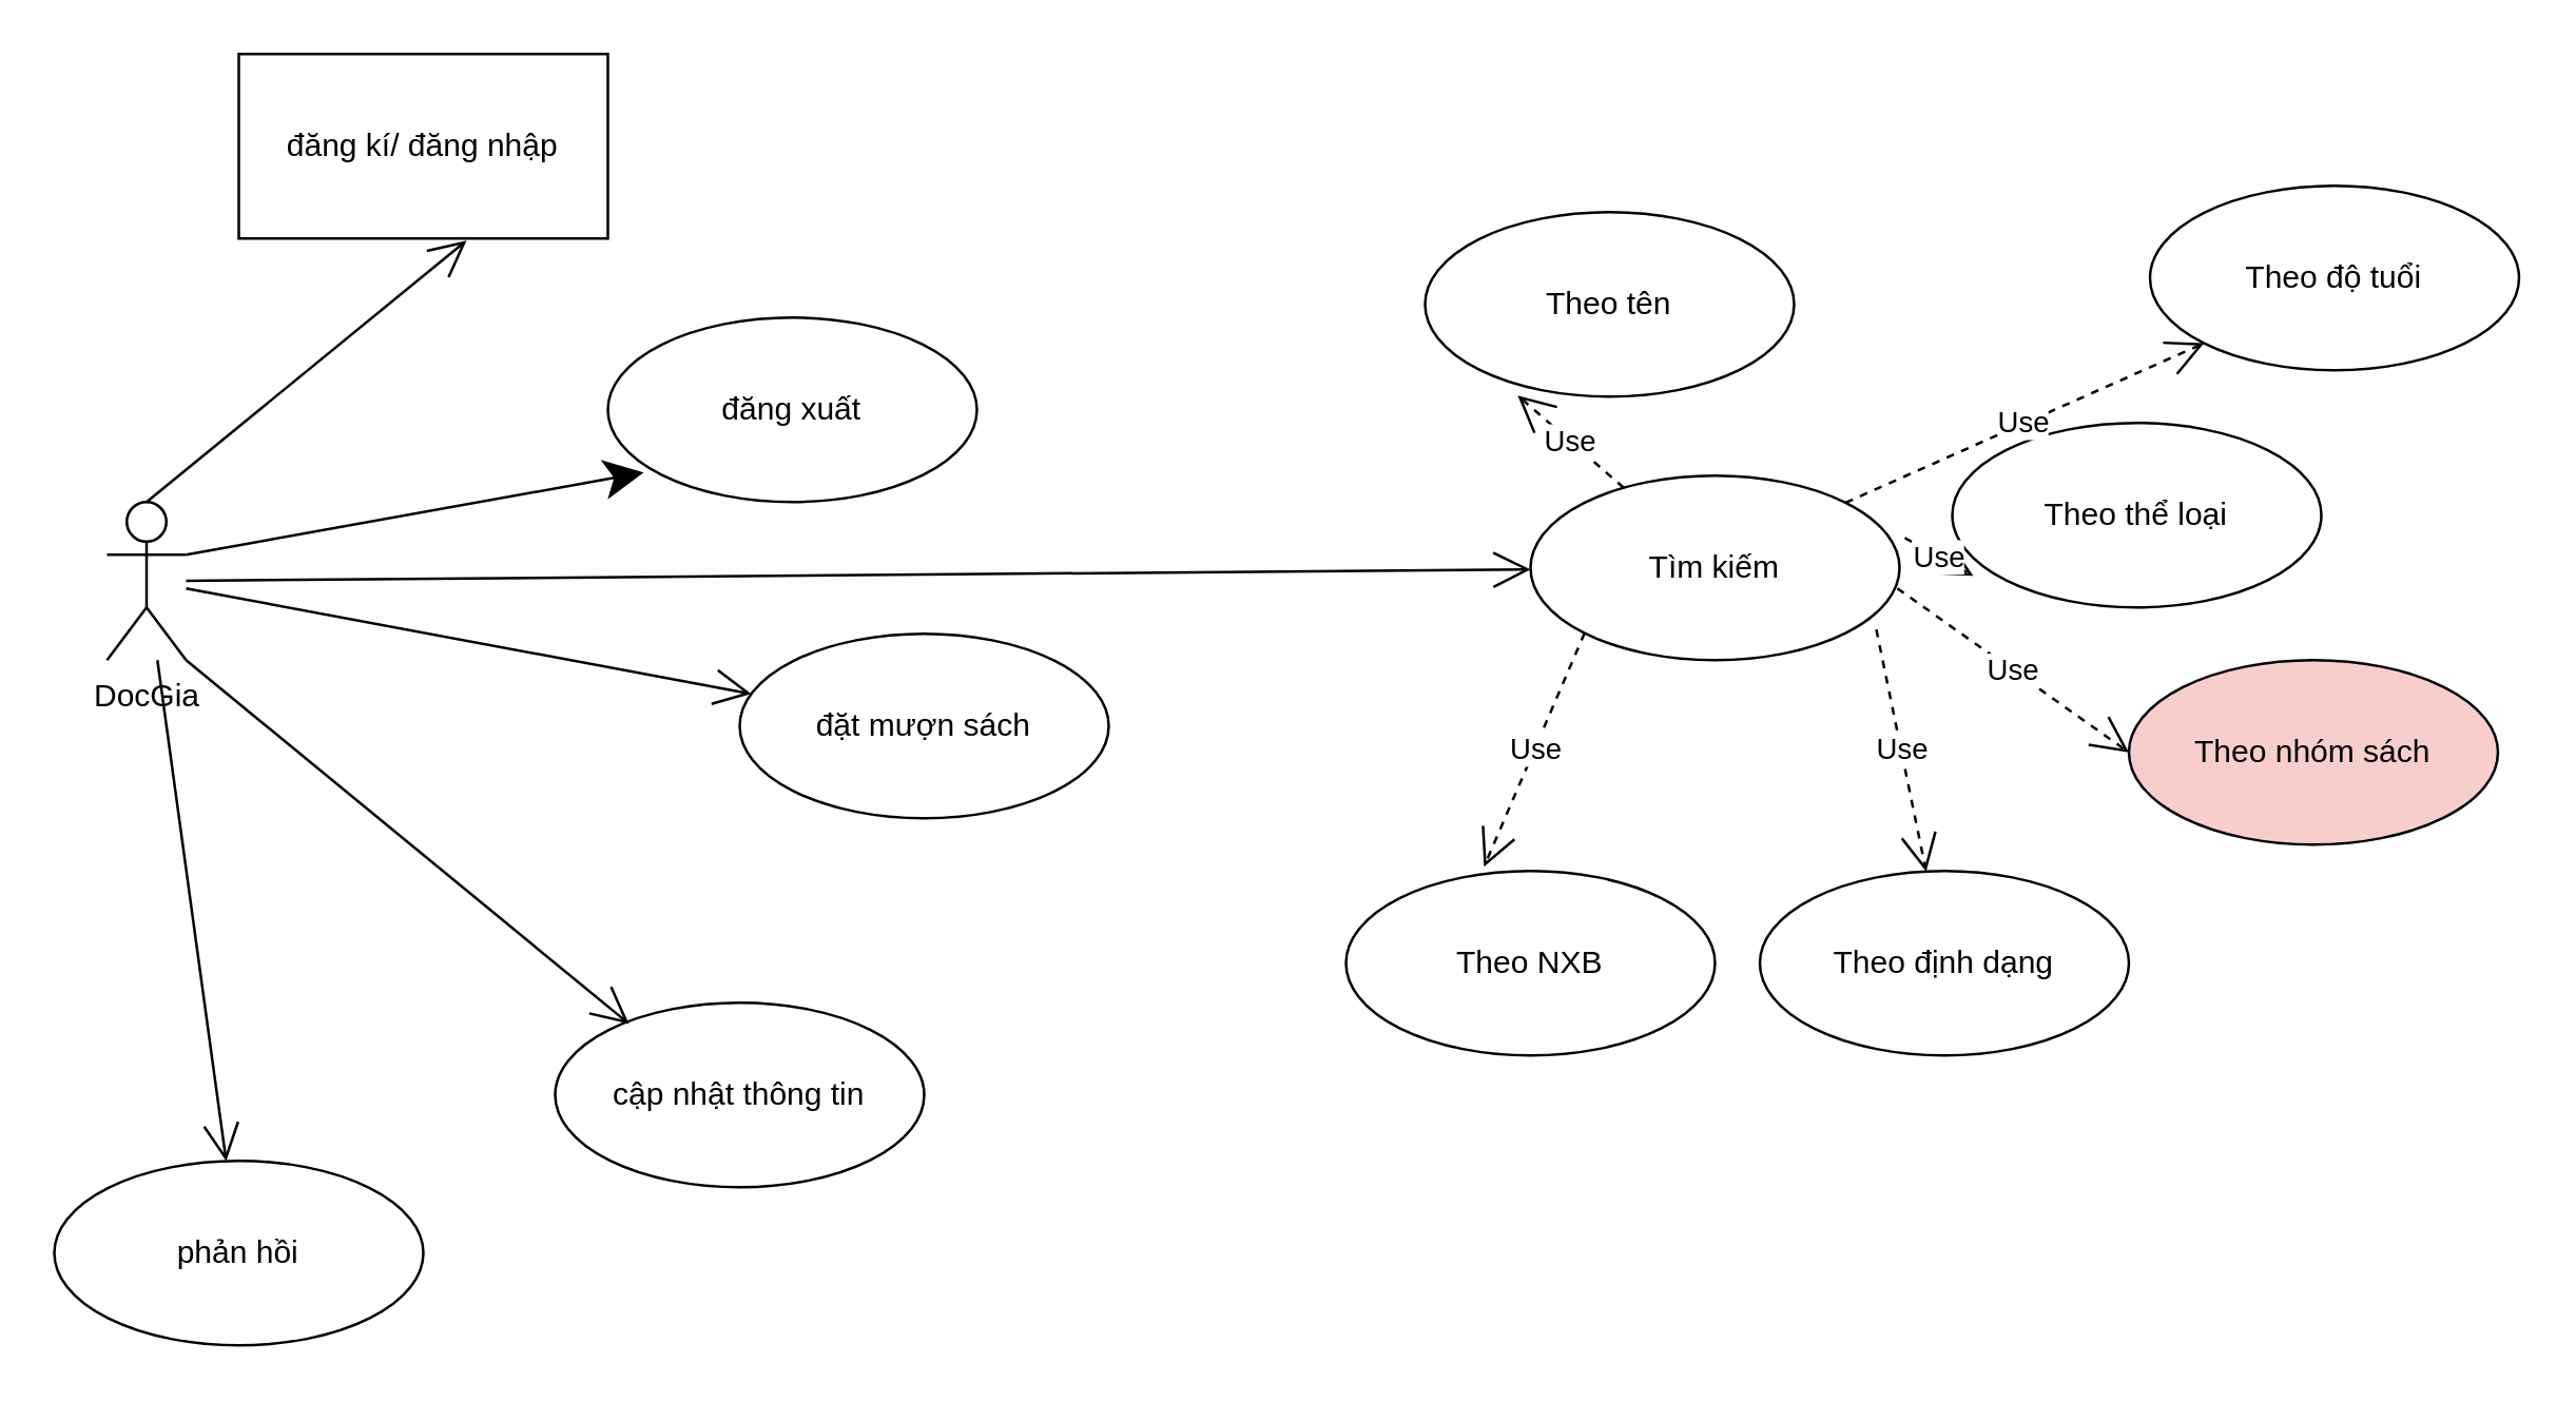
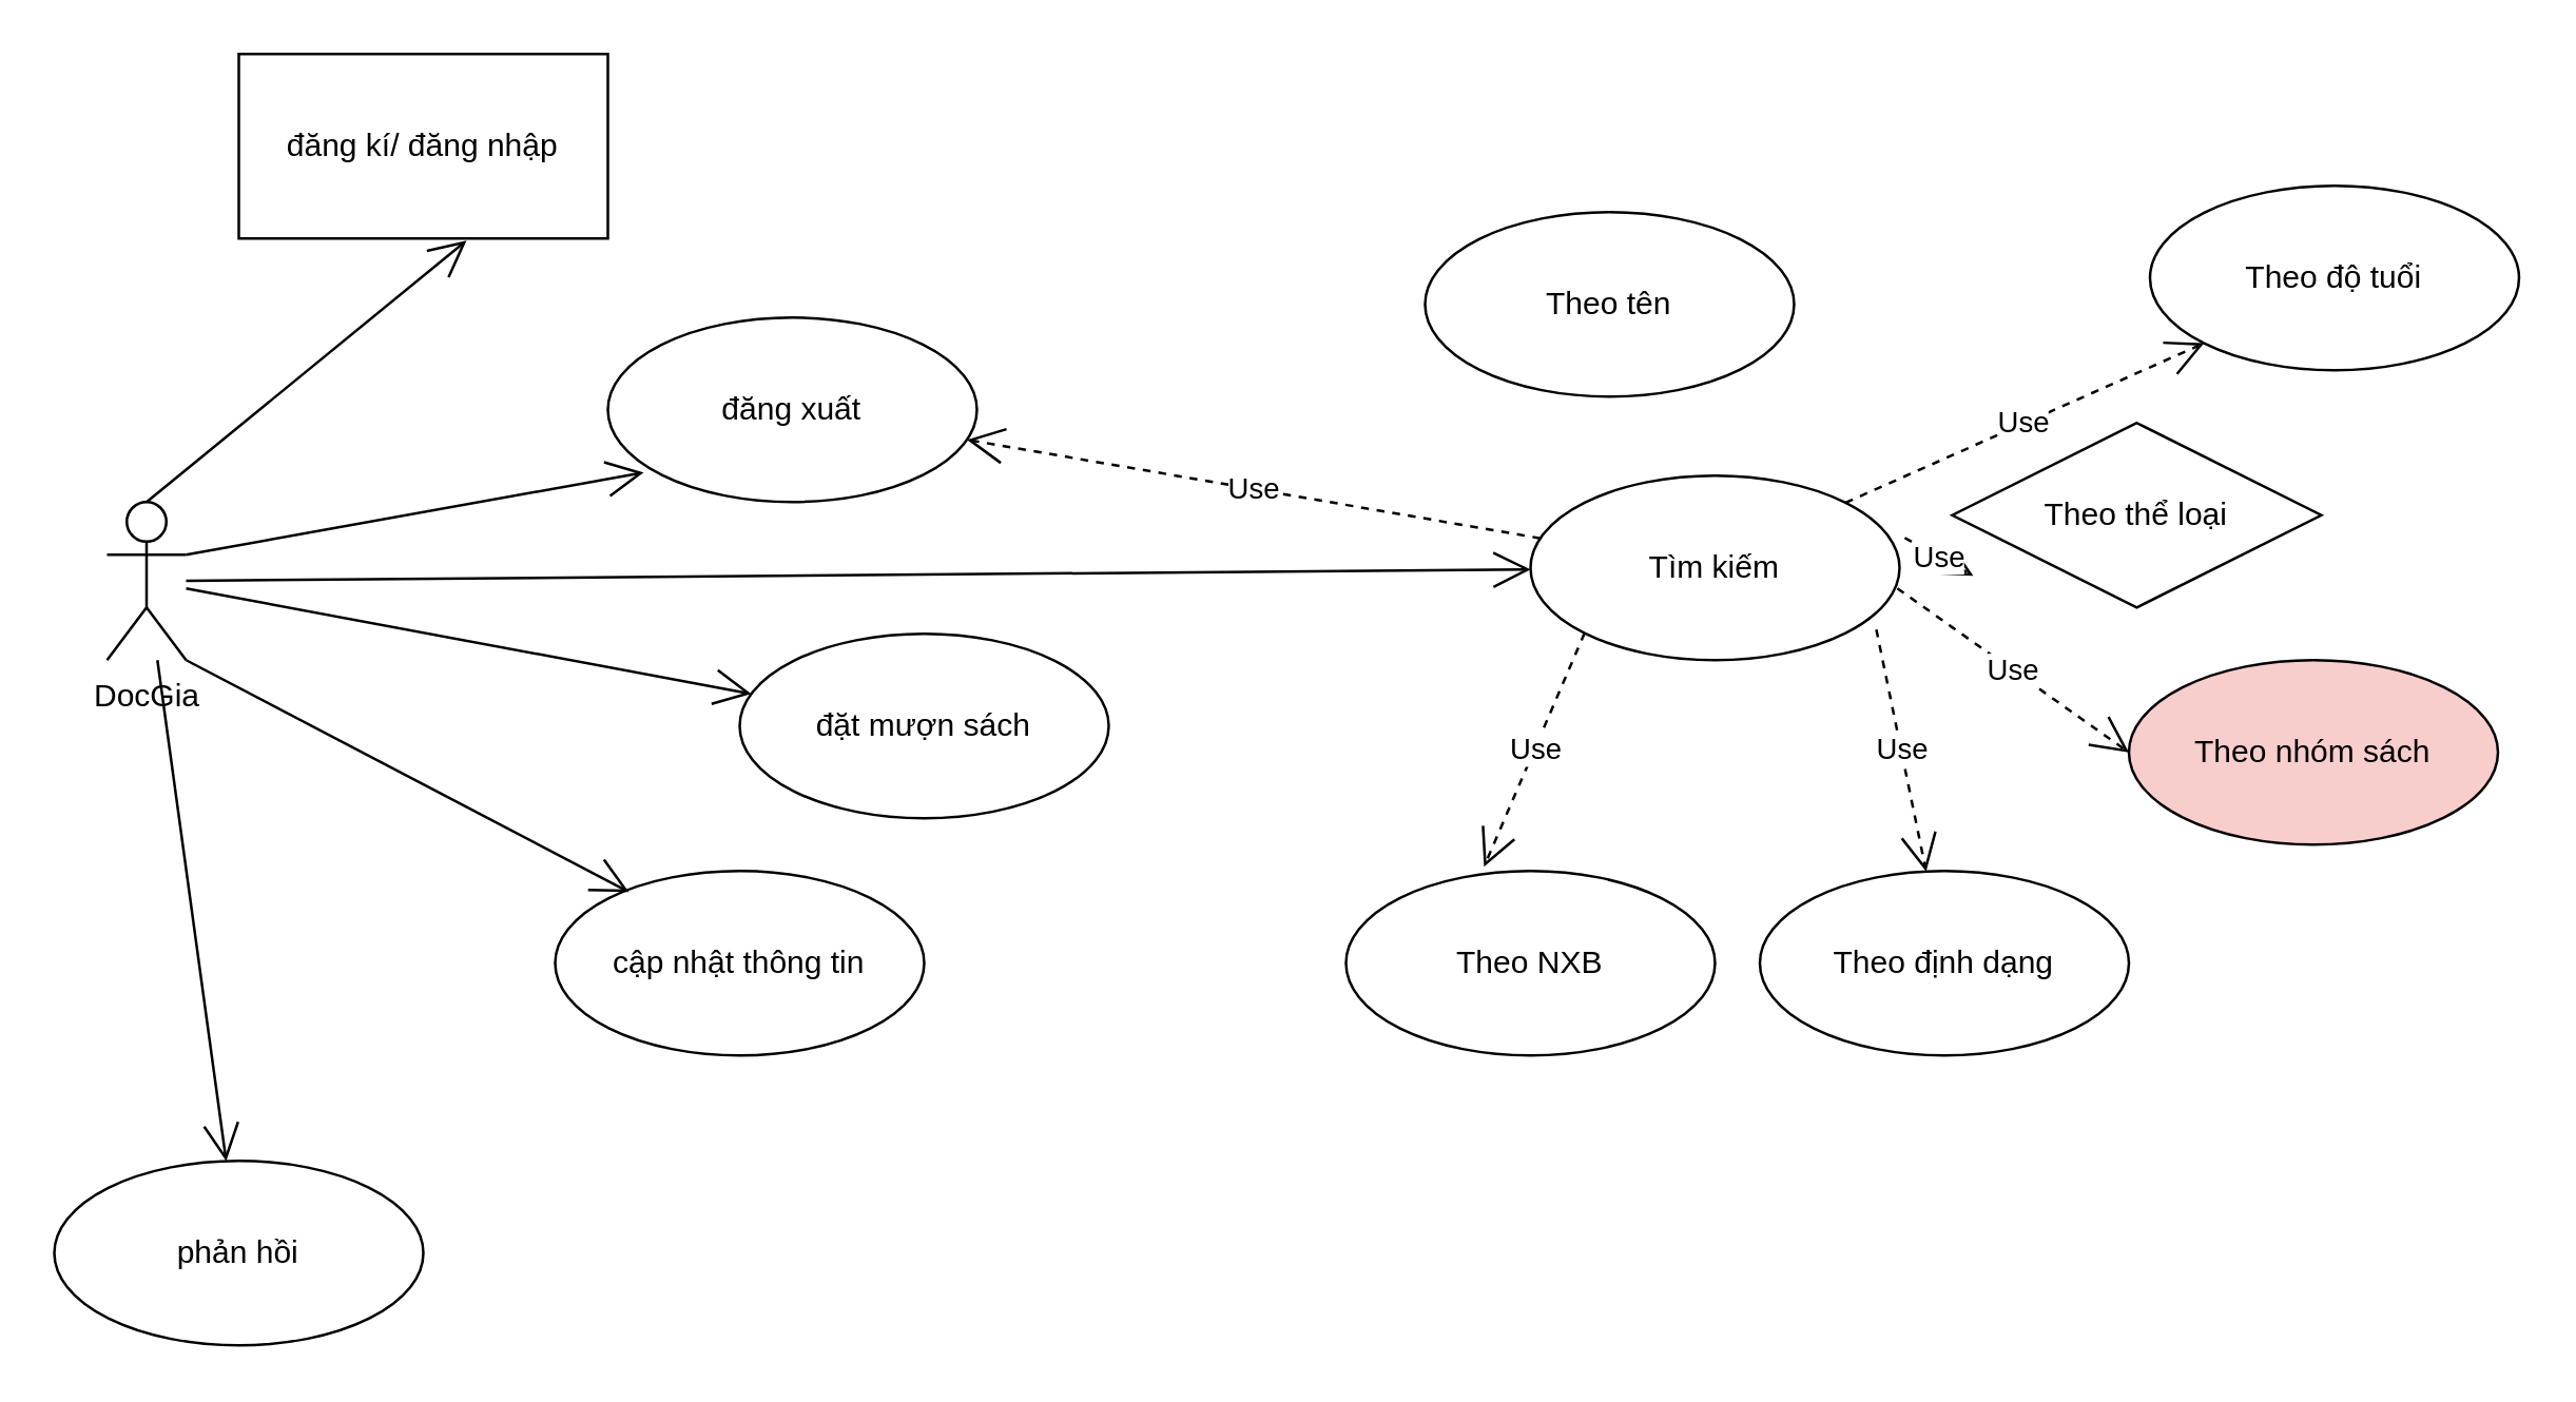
  <mxCell id="0" />
  <mxCell id="1" parent="0" />
  <mxCell id="2" value="DocGia" style="shape=umlActor;verticalLabelPosition=bottom;verticalAlign=top;html=1;" vertex="1" parent="1"><mxGeometry x="40" y="190" width="30" height="60" as="geometry" /></mxCell>
  <mxCell id="3" value="Tìm kiếm" style="ellipse;whiteSpace=wrap;html=1;" vertex="1" parent="1"><mxGeometry x="580" y="180" width="140" height="70" as="geometry" /></mxCell>
  <mxCell id="4" value="đặt mượn sách" style="ellipse;whiteSpace=wrap;html=1;" vertex="1" parent="1"><mxGeometry x="280" y="240" width="140" height="70" as="geometry" /></mxCell>
  <mxCell id="5" value="phản hồi" style="ellipse;whiteSpace=wrap;html=1;" vertex="1" parent="1"><mxGeometry x="20" y="440" width="140" height="70" as="geometry" /></mxCell>
  <mxCell id="6" value="Theo tên" style="ellipse;whiteSpace=wrap;html=1;" vertex="1" parent="1"><mxGeometry x="540" y="80" width="140" height="70" as="geometry" /></mxCell>
  <mxCell id="7" value="Theo độ tuổi" style="ellipse;whiteSpace=wrap;html=1;" vertex="1" parent="1"><mxGeometry x="815" y="70" width="140" height="70" as="geometry" /></mxCell>
- <mxCell id="8" value="Theo thể loại" style="ellipse;whiteSpace=wrap;html=1;" vertex="1" parent="1"><mxGeometry x="740" y="160" width="140" height="70" as="geometry" /></mxCell>
+ <mxCell id="8" value="Theo thể loại" style="rhombus;whiteSpace=wrap;html=1;" vertex="1" parent="1"><mxGeometry x="740" y="160" width="140" height="70" as="geometry" /></mxCell>
  <mxCell id="9" value="Theo nhóm sách" style="ellipse;whiteSpace=wrap;html=1;fillColor=#f8cecc;" vertex="1" parent="1"><mxGeometry x="807" y="250" width="140" height="70" as="geometry" /></mxCell>
  <mxCell id="10" value="Theo định dạng" style="ellipse;whiteSpace=wrap;html=1;" vertex="1" parent="1"><mxGeometry x="667" y="330" width="140" height="70" as="geometry" /></mxCell>
  <mxCell id="11" value="Theo NXB" style="ellipse;whiteSpace=wrap;html=1;" vertex="1" parent="1"><mxGeometry x="510" y="330" width="140" height="70" as="geometry" /></mxCell>
  <mxCell id="12" value="" style="endArrow=open;endFill=1;endSize=12;html=1;" edge="1" parent="1" source="2" target="3"><mxGeometry width="160" relative="1" as="geometry"><mxPoint x="310" y="290" as="sourcePoint" /><mxPoint x="470" y="290" as="targetPoint" /></mxGeometry></mxCell>
  <mxCell id="13" value="" style="endArrow=open;endFill=1;endSize=12;html=1;" edge="1" parent="1" source="2" target="4"><mxGeometry width="160" relative="1" as="geometry"><mxPoint x="310" y="290" as="sourcePoint" /><mxPoint x="470" y="290" as="targetPoint" /></mxGeometry></mxCell>
  <mxCell id="14" value="" style="endArrow=open;endFill=1;endSize=12;html=1;" edge="1" parent="1" source="2" target="5"><mxGeometry width="160" relative="1" as="geometry"><mxPoint x="-50" y="384.5" as="sourcePoint" /><mxPoint x="110" y="384.5" as="targetPoint" /></mxGeometry></mxCell>
- <mxCell id="15" value="Use" style="endArrow=open;endSize=12;dashed=1;html=1;entryX=0.251;entryY=0.994;entryDx=0;entryDy=0;entryPerimeter=0;" edge="1" parent="1" source="3" target="6"><mxGeometry width="160" relative="1" as="geometry"><mxPoint x="310" y="290" as="sourcePoint" /><mxPoint x="470" y="290" as="targetPoint" /></mxGeometry></mxCell>
+ <mxCell id="15" value="Use" style="endArrow=open;endSize=12;dashed=1;html=1;" edge="1" parent="1" source="3" target="23"><mxGeometry width="160" relative="1" as="geometry"><mxPoint x="310" y="290" as="sourcePoint" /><mxPoint x="470" y="290" as="targetPoint" /></mxGeometry></mxCell>
  <mxCell id="16" value="Use" style="endArrow=open;endSize=12;dashed=1;html=1;entryX=0;entryY=1;entryDx=0;entryDy=0;exitX=1;exitY=0;exitDx=0;exitDy=0;" edge="1" parent="1" source="3" target="7"><mxGeometry width="160" relative="1" as="geometry"><mxPoint x="310" y="290" as="sourcePoint" /><mxPoint x="470" y="290" as="targetPoint" /></mxGeometry></mxCell>
  <mxCell id="17" value="Use" style="endArrow=open;endSize=12;dashed=1;html=1;entryX=0;entryY=0.5;entryDx=0;entryDy=0;exitX=0.994;exitY=0.611;exitDx=0;exitDy=0;exitPerimeter=0;" edge="1" parent="1" source="3" target="9"><mxGeometry width="160" relative="1" as="geometry"><mxPoint x="310" y="290" as="sourcePoint" /><mxPoint x="470" y="290" as="targetPoint" /></mxGeometry></mxCell>
  <mxCell id="18" value="Use" style="endArrow=open;endSize=12;dashed=1;html=1;entryX=0.057;entryY=0.829;entryDx=0;entryDy=0;entryPerimeter=0;exitX=1.014;exitY=0.337;exitDx=0;exitDy=0;exitPerimeter=0;" edge="1" parent="1" source="3" target="8"><mxGeometry width="160" relative="1" as="geometry"><mxPoint x="310" y="290" as="sourcePoint" /><mxPoint x="470" y="290" as="targetPoint" /></mxGeometry></mxCell>
  <mxCell id="19" value="Use" style="endArrow=open;endSize=12;dashed=1;html=1;exitX=0.937;exitY=0.834;exitDx=0;exitDy=0;exitPerimeter=0;" edge="1" parent="1" source="3" target="10"><mxGeometry width="160" relative="1" as="geometry"><mxPoint x="310" y="290" as="sourcePoint" /><mxPoint x="470" y="290" as="targetPoint" /></mxGeometry></mxCell>
  <mxCell id="20" value="Use" style="endArrow=open;endSize=12;dashed=1;html=1;entryX=0.374;entryY=-0.023;entryDx=0;entryDy=0;entryPerimeter=0;exitX=0;exitY=1;exitDx=0;exitDy=0;" edge="1" parent="1" source="3" target="11"><mxGeometry width="160" relative="1" as="geometry"><mxPoint x="310" y="290" as="sourcePoint" /><mxPoint x="470" y="290" as="targetPoint" /></mxGeometry></mxCell>
- <mxCell id="21" value="cập nhật thông tin" style="ellipse;whiteSpace=wrap;html=1;" vertex="1" parent="1"><mxGeometry x="210" y="380" width="140" height="70" as="geometry" /></mxCell>
+ <mxCell id="21" value="cập nhật thông tin" style="ellipse;whiteSpace=wrap;html=1;" vertex="1" parent="1"><mxGeometry x="210" y="330" width="140" height="70" as="geometry" /></mxCell>
  <mxCell id="22" value="đăng kí/ đăng nhập" style="whiteSpace=wrap;html=1;rounded=0;" vertex="1" parent="1"><mxGeometry x="90" y="20" width="140" height="70" as="geometry" /></mxCell>
  <mxCell id="23" value="đăng xuất" style="ellipse;whiteSpace=wrap;html=1;" vertex="1" parent="1"><mxGeometry x="230" y="120" width="140" height="70" as="geometry" /></mxCell>
  <mxCell id="24" value="" style="endArrow=open;endFill=1;endSize=12;html=1;exitX=1;exitY=1;exitDx=0;exitDy=0;exitPerimeter=0;entryX=0.2;entryY=0.114;entryDx=0;entryDy=0;entryPerimeter=0;" edge="1" parent="1" source="2" target="21"><mxGeometry width="160" relative="1" as="geometry"><mxPoint x="310" y="290" as="sourcePoint" /><mxPoint x="470" y="290" as="targetPoint" /></mxGeometry></mxCell>
- <mxCell id="25" value="" style="endArrow=classic;endFill=1;endSize=12;html=1;exitX=1;exitY=0.333;exitDx=0;exitDy=0;exitPerimeter=0;entryX=0.097;entryY=0.84;entryDx=0;entryDy=0;entryPerimeter=0;" edge="1" parent="1" source="2" target="23"><mxGeometry width="160" relative="1" as="geometry"><mxPoint x="310" y="290" as="sourcePoint" /><mxPoint x="470" y="290" as="targetPoint" /></mxGeometry></mxCell>
+ <mxCell id="25" value="" style="endArrow=open;endFill=1;endSize=12;html=1;exitX=1;exitY=0.333;exitDx=0;exitDy=0;exitPerimeter=0;entryX=0.097;entryY=0.84;entryDx=0;entryDy=0;entryPerimeter=0;" edge="1" parent="1" source="2" target="23"><mxGeometry width="160" relative="1" as="geometry"><mxPoint x="310" y="290" as="sourcePoint" /><mxPoint x="470" y="290" as="targetPoint" /></mxGeometry></mxCell>
  <mxCell id="26" value="" style="endArrow=open;endFill=1;endSize=12;html=1;exitX=0.5;exitY=0;exitDx=0;exitDy=0;exitPerimeter=0;entryX=0.617;entryY=1.011;entryDx=0;entryDy=0;entryPerimeter=0;" edge="1" parent="1" source="2" target="22"><mxGeometry width="160" relative="1" as="geometry"><mxPoint x="310" y="290" as="sourcePoint" /><mxPoint x="470" y="290" as="targetPoint" /></mxGeometry></mxCell>
